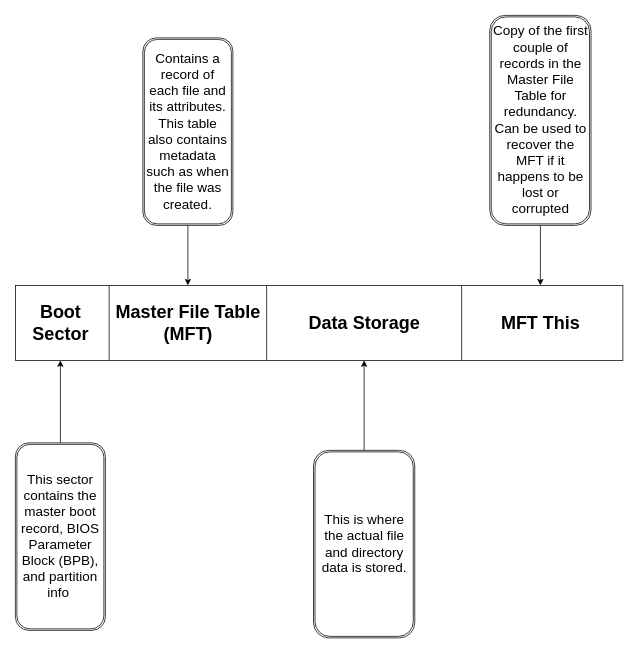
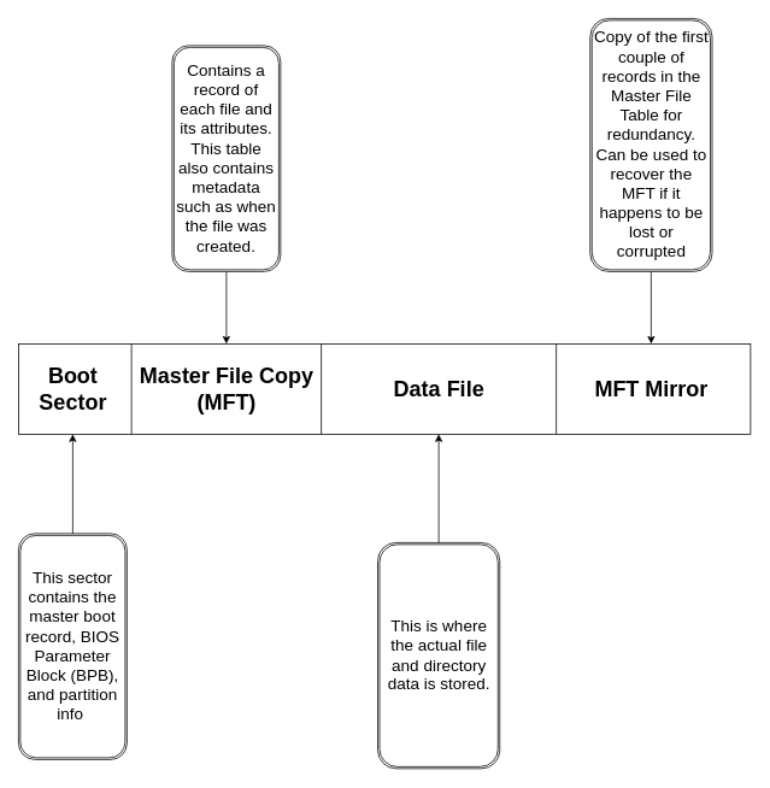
  <mxCell id="0" />
  <mxCell id="1" parent="0" />
  <mxCell id="2" value="" style="rounded=0;whiteSpace=wrap;html=1;" parent="1" vertex="1"><mxGeometry x="20" y="380" width="810" height="100" as="geometry" /></mxCell>
  <mxCell id="3" value="Boot&lt;br&gt;Sector" style="text;strokeColor=none;fillColor=none;html=1;fontSize=24;fontStyle=1;verticalAlign=middle;align=center;" parent="1" vertex="1"><mxGeometry x="30" y="380" width="100" height="100" as="geometry" /></mxCell>
  <mxCell id="4" value="" style="line;strokeWidth=1;direction=south;html=1;" parent="1" vertex="1"><mxGeometry x="610" y="380" width="10" height="100" as="geometry" /></mxCell>
- <mxCell id="5" value="Master File Table&lt;br&gt;(MFT)" style="text;strokeColor=none;fillColor=none;html=1;fontSize=24;fontStyle=1;verticalAlign=middle;align=center;" parent="1" vertex="1"><mxGeometry x="150" y="380" width="200" height="100" as="geometry" /></mxCell>
+ <mxCell id="5" value="Master File Copy&lt;br&gt;(MFT)" style="text;strokeColor=none;fillColor=none;html=1;fontSize=24;fontStyle=1;verticalAlign=middle;align=center;" parent="1" vertex="1"><mxGeometry x="150" y="380" width="200" height="100" as="geometry" /></mxCell>
  <mxCell id="6" value="" style="line;strokeWidth=1;direction=south;html=1;" parent="1" vertex="1"><mxGeometry x="140" y="380" width="10" height="100" as="geometry" /></mxCell>
- <mxCell id="7" value="Data Storage" style="text;strokeColor=none;fillColor=none;html=1;fontSize=24;fontStyle=1;verticalAlign=middle;align=center;" parent="1" vertex="1"><mxGeometry x="360" y="380" width="250" height="100" as="geometry" /></mxCell>
- <mxCell id="8" value="MFT This" style="text;strokeColor=none;fillColor=none;html=1;fontSize=24;fontStyle=1;verticalAlign=middle;align=center;" parent="1" vertex="1"><mxGeometry x="610" y="380" width="220" height="100" as="geometry" /></mxCell>
+ <mxCell id="7" value="Data File" style="text;strokeColor=none;fillColor=none;html=1;fontSize=24;fontStyle=1;verticalAlign=middle;align=center;" parent="1" vertex="1"><mxGeometry x="360" y="380" width="250" height="100" as="geometry" /></mxCell>
+ <mxCell id="8" value="MFT Mirror" style="text;strokeColor=none;fillColor=none;html=1;fontSize=24;fontStyle=1;verticalAlign=middle;align=center;" parent="1" vertex="1"><mxGeometry x="610" y="380" width="220" height="100" as="geometry" /></mxCell>
  <mxCell id="9" style="edgeStyle=orthogonalEdgeStyle;rounded=0;orthogonalLoop=1;jettySize=auto;html=1;entryX=0.5;entryY=1;entryDx=0;entryDy=0;" parent="1" source="10" target="3" edge="1"><mxGeometry relative="1" as="geometry" /></mxCell>
  <mxCell id="10" value="&lt;font style=&quot;font-size: 18px&quot;&gt;This sector contains the master boot record, BIOS Parameter Block (BPB), and partition info&amp;nbsp;&lt;/font&gt;" style="shape=ext;double=1;rounded=1;whiteSpace=wrap;html=1;strokeWidth=1;" parent="1" vertex="1"><mxGeometry x="20" y="590" width="120" height="250" as="geometry" /></mxCell>
  <mxCell id="11" style="edgeStyle=orthogonalEdgeStyle;rounded=0;orthogonalLoop=1;jettySize=auto;html=1;entryX=0.5;entryY=0;entryDx=0;entryDy=0;" parent="1" source="12" target="5" edge="1"><mxGeometry relative="1" as="geometry" /></mxCell>
  <mxCell id="12" value="&lt;font style=&quot;font-size: 18px&quot;&gt;Contains a record of each file and its attributes. This table also contains metadata such as when the file was created.&lt;/font&gt;" style="shape=ext;double=1;rounded=1;whiteSpace=wrap;html=1;strokeWidth=1;" parent="1" vertex="1"><mxGeometry x="190" y="50" width="120" height="250" as="geometry" /></mxCell>
  <mxCell id="13" style="edgeStyle=orthogonalEdgeStyle;rounded=0;orthogonalLoop=1;jettySize=auto;html=1;entryX=0.5;entryY=1;entryDx=0;entryDy=0;" parent="1" source="14" target="7" edge="1"><mxGeometry relative="1" as="geometry" /></mxCell>
  <mxCell id="14" value="&lt;span style=&quot;font-size: 18px&quot;&gt;This is where the actual file and directory data is stored.&lt;/span&gt;" style="shape=ext;double=1;rounded=1;whiteSpace=wrap;html=1;strokeWidth=1;" parent="1" vertex="1"><mxGeometry x="417.5" y="600" width="135" height="250" as="geometry" /></mxCell>
  <mxCell id="15" style="edgeStyle=orthogonalEdgeStyle;rounded=0;orthogonalLoop=1;jettySize=auto;html=1;entryX=0.5;entryY=0;entryDx=0;entryDy=0;" parent="1" source="16" target="8" edge="1"><mxGeometry relative="1" as="geometry" /></mxCell>
  <mxCell id="16" value="&lt;font style=&quot;font-size: 18px&quot;&gt;Copy of the first couple of records in the Master File Table for redundancy. Can be used to recover the MFT if it happens to be lost or corrupted&lt;/font&gt;" style="shape=ext;double=1;rounded=1;whiteSpace=wrap;html=1;strokeWidth=1;" parent="1" vertex="1"><mxGeometry x="652.5" y="20" width="135" height="280" as="geometry" /></mxCell>
  <mxCell id="17" value="" style="line;strokeWidth=1;direction=south;html=1;" parent="1" vertex="1"><mxGeometry x="350" y="380" width="10" height="100" as="geometry" /></mxCell>
